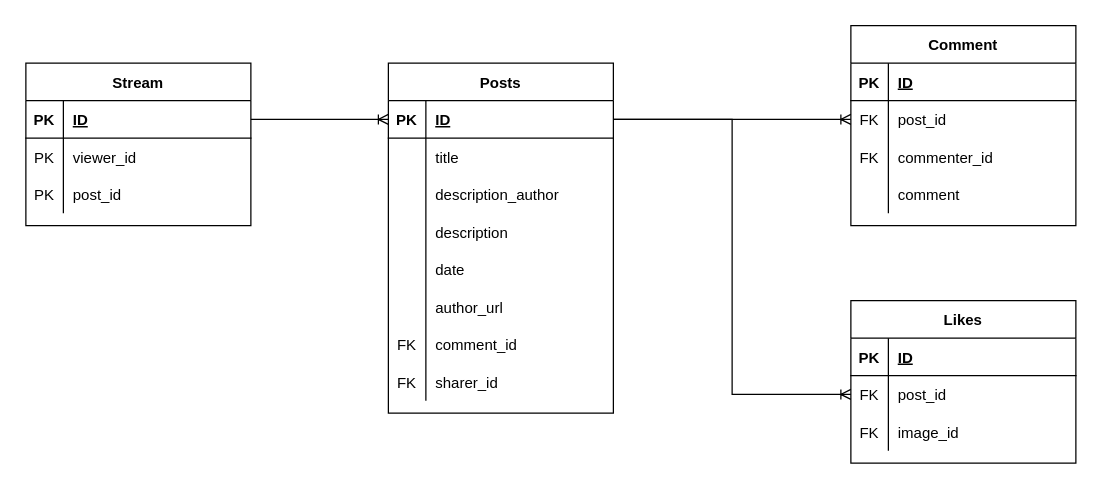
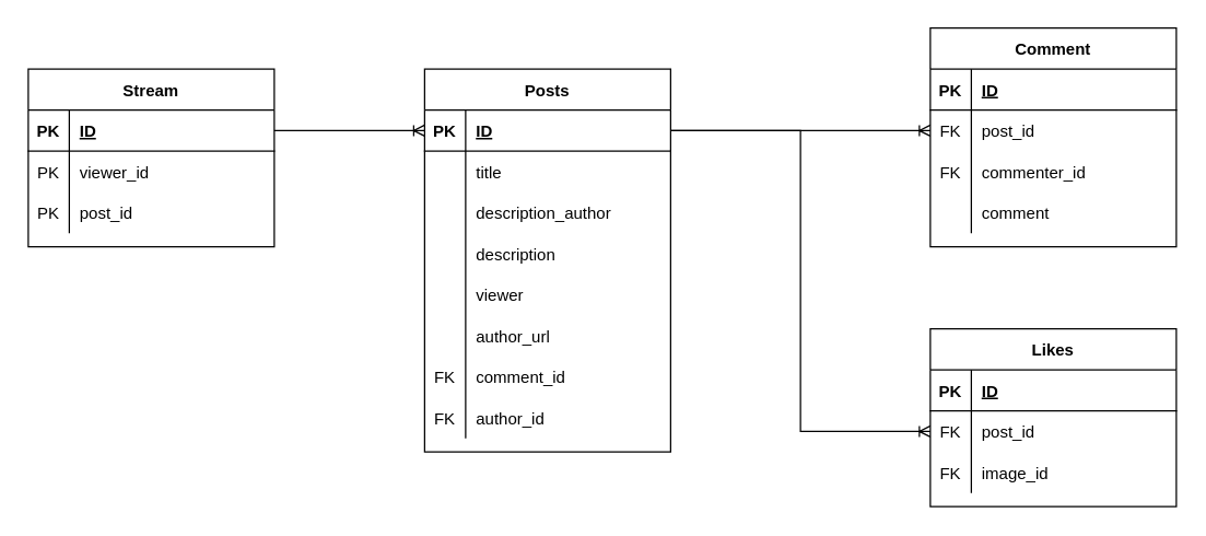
  <mxCell id="0" />
  <mxCell id="1" parent="0" />
  <mxCell id="2" value="Posts" style="shape=table;startSize=30;container=1;collapsible=1;childLayout=tableLayout;fixedRows=1;rowLines=0;fontStyle=1;align=center;resizeLast=1;" parent="1" vertex="1"><mxGeometry x="310" y="50" width="180" height="280" as="geometry" /></mxCell>
  <mxCell id="3" value="" style="shape=tableRow;horizontal=0;startSize=0;swimlaneHead=0;swimlaneBody=0;fillColor=none;collapsible=0;dropTarget=0;points=[[0,0.5],[1,0.5]];portConstraint=eastwest;top=0;left=0;right=0;bottom=1;" parent="2" vertex="1"><mxGeometry y="30" width="180" height="30" as="geometry" /></mxCell>
  <mxCell id="4" value="PK" style="shape=partialRectangle;connectable=0;fillColor=none;top=0;left=0;bottom=0;right=0;fontStyle=1;overflow=hidden;" parent="3" vertex="1"><mxGeometry width="30" height="30" as="geometry"><mxRectangle width="30" height="30" as="alternateBounds" /></mxGeometry></mxCell>
  <mxCell id="5" value="ID" style="shape=partialRectangle;connectable=0;fillColor=none;top=0;left=0;bottom=0;right=0;align=left;spacingLeft=6;fontStyle=5;overflow=hidden;" parent="3" vertex="1"><mxGeometry x="30" width="150" height="30" as="geometry"><mxRectangle width="150" height="30" as="alternateBounds" /></mxGeometry></mxCell>
  <mxCell id="6" value="" style="shape=tableRow;horizontal=0;startSize=0;swimlaneHead=0;swimlaneBody=0;fillColor=none;collapsible=0;dropTarget=0;points=[[0,0.5],[1,0.5]];portConstraint=eastwest;top=0;left=0;right=0;bottom=0;" parent="2" vertex="1"><mxGeometry y="60" width="180" height="30" as="geometry" /></mxCell>
  <mxCell id="7" value="" style="shape=partialRectangle;connectable=0;fillColor=none;top=0;left=0;bottom=0;right=0;editable=1;overflow=hidden;" parent="6" vertex="1"><mxGeometry width="30" height="30" as="geometry"><mxRectangle width="30" height="30" as="alternateBounds" /></mxGeometry></mxCell>
  <mxCell id="8" value="title" style="shape=partialRectangle;connectable=0;fillColor=none;top=0;left=0;bottom=0;right=0;align=left;spacingLeft=6;overflow=hidden;" parent="6" vertex="1"><mxGeometry x="30" width="150" height="30" as="geometry"><mxRectangle width="150" height="30" as="alternateBounds" /></mxGeometry></mxCell>
  <mxCell id="9" value="" style="shape=tableRow;horizontal=0;startSize=0;swimlaneHead=0;swimlaneBody=0;fillColor=none;collapsible=0;dropTarget=0;points=[[0,0.5],[1,0.5]];portConstraint=eastwest;top=0;left=0;right=0;bottom=0;" parent="2" vertex="1"><mxGeometry y="90" width="180" height="30" as="geometry" /></mxCell>
  <mxCell id="10" value="" style="shape=partialRectangle;connectable=0;fillColor=none;top=0;left=0;bottom=0;right=0;editable=1;overflow=hidden;" parent="9" vertex="1"><mxGeometry width="30" height="30" as="geometry"><mxRectangle width="30" height="30" as="alternateBounds" /></mxGeometry></mxCell>
  <mxCell id="11" value="description_author" style="shape=partialRectangle;connectable=0;fillColor=none;top=0;left=0;bottom=0;right=0;align=left;spacingLeft=6;overflow=hidden;" parent="9" vertex="1"><mxGeometry x="30" width="150" height="30" as="geometry"><mxRectangle width="150" height="30" as="alternateBounds" /></mxGeometry></mxCell>
  <mxCell id="12" value="" style="shape=tableRow;horizontal=0;startSize=0;swimlaneHead=0;swimlaneBody=0;fillColor=none;collapsible=0;dropTarget=0;points=[[0,0.5],[1,0.5]];portConstraint=eastwest;top=0;left=0;right=0;bottom=0;" parent="2" vertex="1"><mxGeometry y="120" width="180" height="30" as="geometry" /></mxCell>
  <mxCell id="13" value="" style="shape=partialRectangle;connectable=0;fillColor=none;top=0;left=0;bottom=0;right=0;editable=1;overflow=hidden;" parent="12" vertex="1"><mxGeometry width="30" height="30" as="geometry"><mxRectangle width="30" height="30" as="alternateBounds" /></mxGeometry></mxCell>
  <mxCell id="14" value="description" style="shape=partialRectangle;connectable=0;fillColor=none;top=0;left=0;bottom=0;right=0;align=left;spacingLeft=6;overflow=hidden;" parent="12" vertex="1"><mxGeometry x="30" width="150" height="30" as="geometry"><mxRectangle width="150" height="30" as="alternateBounds" /></mxGeometry></mxCell>
  <mxCell id="15" value="" style="shape=tableRow;horizontal=0;startSize=0;swimlaneHead=0;swimlaneBody=0;fillColor=none;collapsible=0;dropTarget=0;points=[[0,0.5],[1,0.5]];portConstraint=eastwest;top=0;left=0;right=0;bottom=0;" parent="2" vertex="1"><mxGeometry y="150" width="180" height="30" as="geometry" /></mxCell>
  <mxCell id="16" value="" style="shape=partialRectangle;connectable=0;fillColor=none;top=0;left=0;bottom=0;right=0;editable=1;overflow=hidden;" parent="15" vertex="1"><mxGeometry width="30" height="30" as="geometry"><mxRectangle width="30" height="30" as="alternateBounds" /></mxGeometry></mxCell>
- <mxCell id="17" value="date" style="shape=partialRectangle;connectable=0;fillColor=none;top=0;left=0;bottom=0;right=0;align=left;spacingLeft=6;overflow=hidden;" parent="15" vertex="1"><mxGeometry x="30" width="150" height="30" as="geometry"><mxRectangle width="150" height="30" as="alternateBounds" /></mxGeometry></mxCell>
+ <mxCell id="17" value="viewer" style="shape=partialRectangle;connectable=0;fillColor=none;top=0;left=0;bottom=0;right=0;align=left;spacingLeft=6;overflow=hidden;" parent="15" vertex="1"><mxGeometry x="30" width="150" height="30" as="geometry"><mxRectangle width="150" height="30" as="alternateBounds" /></mxGeometry></mxCell>
  <mxCell id="18" value="" style="shape=tableRow;horizontal=0;startSize=0;swimlaneHead=0;swimlaneBody=0;fillColor=none;collapsible=0;dropTarget=0;points=[[0,0.5],[1,0.5]];portConstraint=eastwest;top=0;left=0;right=0;bottom=0;" parent="2" vertex="1"><mxGeometry y="180" width="180" height="30" as="geometry" /></mxCell>
  <mxCell id="19" value="" style="shape=partialRectangle;connectable=0;fillColor=none;top=0;left=0;bottom=0;right=0;editable=1;overflow=hidden;" parent="18" vertex="1"><mxGeometry width="30" height="30" as="geometry"><mxRectangle width="30" height="30" as="alternateBounds" /></mxGeometry></mxCell>
  <mxCell id="20" value="author_url" style="shape=partialRectangle;connectable=0;fillColor=none;top=0;left=0;bottom=0;right=0;align=left;spacingLeft=6;overflow=hidden;" parent="18" vertex="1"><mxGeometry x="30" width="150" height="30" as="geometry"><mxRectangle width="150" height="30" as="alternateBounds" /></mxGeometry></mxCell>
  <mxCell id="21" value="" style="shape=tableRow;horizontal=0;startSize=0;swimlaneHead=0;swimlaneBody=0;fillColor=none;collapsible=0;dropTarget=0;points=[[0,0.5],[1,0.5]];portConstraint=eastwest;top=0;left=0;right=0;bottom=0;" parent="2" vertex="1"><mxGeometry y="210" width="180" height="30" as="geometry" /></mxCell>
  <mxCell id="22" value="FK" style="shape=partialRectangle;connectable=0;fillColor=none;top=0;left=0;bottom=0;right=0;editable=1;overflow=hidden;" parent="21" vertex="1"><mxGeometry width="30" height="30" as="geometry"><mxRectangle width="30" height="30" as="alternateBounds" /></mxGeometry></mxCell>
  <mxCell id="23" value="comment_id" style="shape=partialRectangle;connectable=0;fillColor=none;top=0;left=0;bottom=0;right=0;align=left;spacingLeft=6;overflow=hidden;" parent="21" vertex="1"><mxGeometry x="30" width="150" height="30" as="geometry"><mxRectangle width="150" height="30" as="alternateBounds" /></mxGeometry></mxCell>
  <mxCell id="24" value="" style="shape=tableRow;horizontal=0;startSize=0;swimlaneHead=0;swimlaneBody=0;fillColor=none;collapsible=0;dropTarget=0;points=[[0,0.5],[1,0.5]];portConstraint=eastwest;top=0;left=0;right=0;bottom=0;" parent="2" vertex="1"><mxGeometry y="240" width="180" height="30" as="geometry" /></mxCell>
  <mxCell id="25" value="FK" style="shape=partialRectangle;connectable=0;fillColor=none;top=0;left=0;bottom=0;right=0;editable=1;overflow=hidden;" parent="24" vertex="1"><mxGeometry width="30" height="30" as="geometry"><mxRectangle width="30" height="30" as="alternateBounds" /></mxGeometry></mxCell>
- <mxCell id="26" value="sharer_id" style="shape=partialRectangle;connectable=0;fillColor=none;top=0;left=0;bottom=0;right=0;align=left;spacingLeft=6;overflow=hidden;" parent="24" vertex="1"><mxGeometry x="30" width="150" height="30" as="geometry"><mxRectangle width="150" height="30" as="alternateBounds" /></mxGeometry></mxCell>
+ <mxCell id="26" value="author_id" style="shape=partialRectangle;connectable=0;fillColor=none;top=0;left=0;bottom=0;right=0;align=left;spacingLeft=6;overflow=hidden;" parent="24" vertex="1"><mxGeometry x="30" width="150" height="30" as="geometry"><mxRectangle width="150" height="30" as="alternateBounds" /></mxGeometry></mxCell>
  <mxCell id="27" value="Likes" style="shape=table;startSize=30;container=1;collapsible=1;childLayout=tableLayout;fixedRows=1;rowLines=0;fontStyle=1;align=center;resizeLast=1;" parent="1" vertex="1"><mxGeometry x="680" y="240" width="180" height="130" as="geometry" /></mxCell>
  <mxCell id="28" value="" style="shape=tableRow;horizontal=0;startSize=0;swimlaneHead=0;swimlaneBody=0;fillColor=none;collapsible=0;dropTarget=0;points=[[0,0.5],[1,0.5]];portConstraint=eastwest;top=0;left=0;right=0;bottom=1;" parent="27" vertex="1"><mxGeometry y="30" width="180" height="30" as="geometry" /></mxCell>
  <mxCell id="29" value="PK" style="shape=partialRectangle;connectable=0;fillColor=none;top=0;left=0;bottom=0;right=0;fontStyle=1;overflow=hidden;" parent="28" vertex="1"><mxGeometry width="30" height="30" as="geometry"><mxRectangle width="30" height="30" as="alternateBounds" /></mxGeometry></mxCell>
  <mxCell id="30" value="ID" style="shape=partialRectangle;connectable=0;fillColor=none;top=0;left=0;bottom=0;right=0;align=left;spacingLeft=6;fontStyle=5;overflow=hidden;" parent="28" vertex="1"><mxGeometry x="30" width="150" height="30" as="geometry"><mxRectangle width="150" height="30" as="alternateBounds" /></mxGeometry></mxCell>
  <mxCell id="31" value="" style="shape=tableRow;horizontal=0;startSize=0;swimlaneHead=0;swimlaneBody=0;fillColor=none;collapsible=0;dropTarget=0;points=[[0,0.5],[1,0.5]];portConstraint=eastwest;top=0;left=0;right=0;bottom=0;" parent="27" vertex="1"><mxGeometry y="60" width="180" height="30" as="geometry" /></mxCell>
  <mxCell id="32" value="FK" style="shape=partialRectangle;connectable=0;fillColor=none;top=0;left=0;bottom=0;right=0;editable=1;overflow=hidden;" parent="31" vertex="1"><mxGeometry width="30" height="30" as="geometry"><mxRectangle width="30" height="30" as="alternateBounds" /></mxGeometry></mxCell>
  <mxCell id="33" value="post_id" style="shape=partialRectangle;connectable=0;fillColor=none;top=0;left=0;bottom=0;right=0;align=left;spacingLeft=6;overflow=hidden;" parent="31" vertex="1"><mxGeometry x="30" width="150" height="30" as="geometry"><mxRectangle width="150" height="30" as="alternateBounds" /></mxGeometry></mxCell>
  <mxCell id="34" value="" style="shape=tableRow;horizontal=0;startSize=0;swimlaneHead=0;swimlaneBody=0;fillColor=none;collapsible=0;dropTarget=0;points=[[0,0.5],[1,0.5]];portConstraint=eastwest;top=0;left=0;right=0;bottom=0;" parent="27" vertex="1"><mxGeometry y="90" width="180" height="30" as="geometry" /></mxCell>
  <mxCell id="35" value="FK" style="shape=partialRectangle;connectable=0;fillColor=none;top=0;left=0;bottom=0;right=0;editable=1;overflow=hidden;" parent="34" vertex="1"><mxGeometry width="30" height="30" as="geometry"><mxRectangle width="30" height="30" as="alternateBounds" /></mxGeometry></mxCell>
  <mxCell id="36" value="image_id" style="shape=partialRectangle;connectable=0;fillColor=none;top=0;left=0;bottom=0;right=0;align=left;spacingLeft=6;overflow=hidden;" parent="34" vertex="1"><mxGeometry x="30" width="150" height="30" as="geometry"><mxRectangle width="150" height="30" as="alternateBounds" /></mxGeometry></mxCell>
  <mxCell id="37" value="Comment" style="shape=table;startSize=30;container=1;collapsible=1;childLayout=tableLayout;fixedRows=1;rowLines=0;fontStyle=1;align=center;resizeLast=1;" parent="1" vertex="1"><mxGeometry x="680" y="20" width="180" height="160" as="geometry" /></mxCell>
  <mxCell id="38" value="" style="shape=tableRow;horizontal=0;startSize=0;swimlaneHead=0;swimlaneBody=0;fillColor=none;collapsible=0;dropTarget=0;points=[[0,0.5],[1,0.5]];portConstraint=eastwest;top=0;left=0;right=0;bottom=1;" parent="37" vertex="1"><mxGeometry y="30" width="180" height="30" as="geometry" /></mxCell>
  <mxCell id="39" value="PK" style="shape=partialRectangle;connectable=0;fillColor=none;top=0;left=0;bottom=0;right=0;fontStyle=1;overflow=hidden;" parent="38" vertex="1"><mxGeometry width="30" height="30" as="geometry"><mxRectangle width="30" height="30" as="alternateBounds" /></mxGeometry></mxCell>
  <mxCell id="40" value="ID" style="shape=partialRectangle;connectable=0;fillColor=none;top=0;left=0;bottom=0;right=0;align=left;spacingLeft=6;fontStyle=5;overflow=hidden;" parent="38" vertex="1"><mxGeometry x="30" width="150" height="30" as="geometry"><mxRectangle width="150" height="30" as="alternateBounds" /></mxGeometry></mxCell>
  <mxCell id="41" value="" style="shape=tableRow;horizontal=0;startSize=0;swimlaneHead=0;swimlaneBody=0;fillColor=none;collapsible=0;dropTarget=0;points=[[0,0.5],[1,0.5]];portConstraint=eastwest;top=0;left=0;right=0;bottom=0;" parent="37" vertex="1"><mxGeometry y="60" width="180" height="30" as="geometry" /></mxCell>
  <mxCell id="42" value="FK" style="shape=partialRectangle;connectable=0;fillColor=none;top=0;left=0;bottom=0;right=0;editable=1;overflow=hidden;" parent="41" vertex="1"><mxGeometry width="30" height="30" as="geometry"><mxRectangle width="30" height="30" as="alternateBounds" /></mxGeometry></mxCell>
  <mxCell id="43" value="post_id" style="shape=partialRectangle;connectable=0;fillColor=none;top=0;left=0;bottom=0;right=0;align=left;spacingLeft=6;overflow=hidden;" parent="41" vertex="1"><mxGeometry x="30" width="150" height="30" as="geometry"><mxRectangle width="150" height="30" as="alternateBounds" /></mxGeometry></mxCell>
  <mxCell id="44" value="" style="shape=tableRow;horizontal=0;startSize=0;swimlaneHead=0;swimlaneBody=0;fillColor=none;collapsible=0;dropTarget=0;points=[[0,0.5],[1,0.5]];portConstraint=eastwest;top=0;left=0;right=0;bottom=0;" parent="37" vertex="1"><mxGeometry y="90" width="180" height="30" as="geometry" /></mxCell>
  <mxCell id="45" value="FK" style="shape=partialRectangle;connectable=0;fillColor=none;top=0;left=0;bottom=0;right=0;editable=1;overflow=hidden;" parent="44" vertex="1"><mxGeometry width="30" height="30" as="geometry"><mxRectangle width="30" height="30" as="alternateBounds" /></mxGeometry></mxCell>
  <mxCell id="46" value="commenter_id" style="shape=partialRectangle;connectable=0;fillColor=none;top=0;left=0;bottom=0;right=0;align=left;spacingLeft=6;overflow=hidden;" parent="44" vertex="1"><mxGeometry x="30" width="150" height="30" as="geometry"><mxRectangle width="150" height="30" as="alternateBounds" /></mxGeometry></mxCell>
  <mxCell id="47" value="" style="shape=tableRow;horizontal=0;startSize=0;swimlaneHead=0;swimlaneBody=0;fillColor=none;collapsible=0;dropTarget=0;points=[[0,0.5],[1,0.5]];portConstraint=eastwest;top=0;left=0;right=0;bottom=0;" parent="37" vertex="1"><mxGeometry y="120" width="180" height="30" as="geometry" /></mxCell>
  <mxCell id="48" value="" style="shape=partialRectangle;connectable=0;fillColor=none;top=0;left=0;bottom=0;right=0;editable=1;overflow=hidden;" parent="47" vertex="1"><mxGeometry width="30" height="30" as="geometry"><mxRectangle width="30" height="30" as="alternateBounds" /></mxGeometry></mxCell>
  <mxCell id="49" value="comment" style="shape=partialRectangle;connectable=0;fillColor=none;top=0;left=0;bottom=0;right=0;align=left;spacingLeft=6;overflow=hidden;" parent="47" vertex="1"><mxGeometry x="30" width="150" height="30" as="geometry"><mxRectangle width="150" height="30" as="alternateBounds" /></mxGeometry></mxCell>
  <mxCell id="50" value="Stream" style="shape=table;startSize=30;container=1;collapsible=1;childLayout=tableLayout;fixedRows=1;rowLines=0;fontStyle=1;align=center;resizeLast=1;" parent="1" vertex="1"><mxGeometry y="50" width="180" height="130" as="geometry" x="20" /></mxCell>
  <mxCell id="51" value="" style="shape=tableRow;horizontal=0;startSize=0;swimlaneHead=0;swimlaneBody=0;fillColor=none;collapsible=0;dropTarget=0;points=[[0,0.5],[1,0.5]];portConstraint=eastwest;top=0;left=0;right=0;bottom=1;" parent="50" vertex="1"><mxGeometry y="30" width="180" height="30" as="geometry" /></mxCell>
  <mxCell id="52" value="PK" style="shape=partialRectangle;connectable=0;fillColor=none;top=0;left=0;bottom=0;right=0;fontStyle=1;overflow=hidden;" parent="51" vertex="1"><mxGeometry width="30" height="30" as="geometry"><mxRectangle width="30" height="30" as="alternateBounds" /></mxGeometry></mxCell>
  <mxCell id="53" value="ID" style="shape=partialRectangle;connectable=0;fillColor=none;top=0;left=0;bottom=0;right=0;align=left;spacingLeft=6;fontStyle=5;overflow=hidden;" parent="51" vertex="1"><mxGeometry x="30" width="150" height="30" as="geometry"><mxRectangle width="150" height="30" as="alternateBounds" /></mxGeometry></mxCell>
  <mxCell id="54" value="" style="shape=tableRow;horizontal=0;startSize=0;swimlaneHead=0;swimlaneBody=0;fillColor=none;collapsible=0;dropTarget=0;points=[[0,0.5],[1,0.5]];portConstraint=eastwest;top=0;left=0;right=0;bottom=0;" parent="50" vertex="1"><mxGeometry y="60" width="180" height="30" as="geometry" /></mxCell>
  <mxCell id="55" value="PK" style="shape=partialRectangle;connectable=0;fillColor=none;top=0;left=0;bottom=0;right=0;editable=1;overflow=hidden;" parent="54" vertex="1"><mxGeometry width="30" height="30" as="geometry"><mxRectangle width="30" height="30" as="alternateBounds" /></mxGeometry></mxCell>
  <mxCell id="56" value="viewer_id" style="shape=partialRectangle;connectable=0;fillColor=none;top=0;left=0;bottom=0;right=0;align=left;spacingLeft=6;overflow=hidden;" parent="54" vertex="1"><mxGeometry x="30" width="150" height="30" as="geometry"><mxRectangle width="150" height="30" as="alternateBounds" /></mxGeometry></mxCell>
  <mxCell id="57" value="" style="shape=tableRow;horizontal=0;startSize=0;swimlaneHead=0;swimlaneBody=0;fillColor=none;collapsible=0;dropTarget=0;points=[[0,0.5],[1,0.5]];portConstraint=eastwest;top=0;left=0;right=0;bottom=0;" parent="50" vertex="1"><mxGeometry y="90" width="180" height="30" as="geometry" /></mxCell>
  <mxCell id="58" value="PK" style="shape=partialRectangle;connectable=0;fillColor=none;top=0;left=0;bottom=0;right=0;editable=1;overflow=hidden;" parent="57" vertex="1"><mxGeometry width="30" height="30" as="geometry"><mxRectangle width="30" height="30" as="alternateBounds" /></mxGeometry></mxCell>
  <mxCell id="59" value="post_id" style="shape=partialRectangle;connectable=0;fillColor=none;top=0;left=0;bottom=0;right=0;align=left;spacingLeft=6;overflow=hidden;" parent="57" vertex="1"><mxGeometry x="30" width="150" height="30" as="geometry"><mxRectangle width="150" height="30" as="alternateBounds" /></mxGeometry></mxCell>
  <mxCell id="60" value="" style="edgeStyle=orthogonalEdgeStyle;fontSize=12;html=1;endArrow=ERoneToMany;rounded=0;exitX=1;exitY=0.5;exitDx=0;exitDy=0;entryX=0;entryY=0.5;entryDx=0;entryDy=0;" parent="1" source="51" target="3" edge="1"><mxGeometry width="100" height="100" relative="1" as="geometry"><mxPoint x="250" y="140" as="sourcePoint" /><mxPoint x="420" y="140" as="targetPoint" /><Array as="points" /></mxGeometry></mxCell>
  <mxCell id="61" value="" style="edgeStyle=orthogonalEdgeStyle;fontSize=12;html=1;endArrow=ERoneToMany;rounded=0;entryX=0;entryY=0.5;entryDx=0;entryDy=0;exitX=1;exitY=0.5;exitDx=0;exitDy=0;" parent="1" source="3" target="41" edge="1"><mxGeometry width="100" height="100" relative="1" as="geometry"><mxPoint x="530" y="120" as="sourcePoint" /><mxPoint x="660" y="90" as="targetPoint" /><Array as="points" /></mxGeometry></mxCell>
  <mxCell id="62" value="" style="edgeStyle=orthogonalEdgeStyle;fontSize=12;html=1;endArrow=ERoneToMany;rounded=0;exitX=1;exitY=0.5;exitDx=0;exitDy=0;entryX=0;entryY=0.5;entryDx=0;entryDy=0;" parent="1" source="3" target="31" edge="1"><mxGeometry width="100" height="100" relative="1" as="geometry"><mxPoint x="500" y="105" as="sourcePoint" /><mxPoint x="590" y="320" as="targetPoint" /><Array as="points" /></mxGeometry></mxCell>
